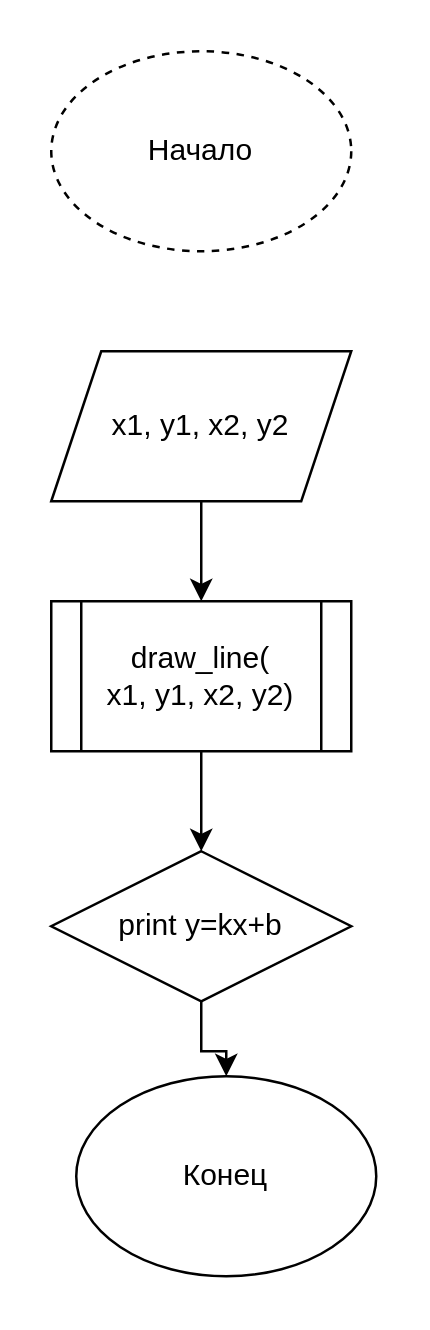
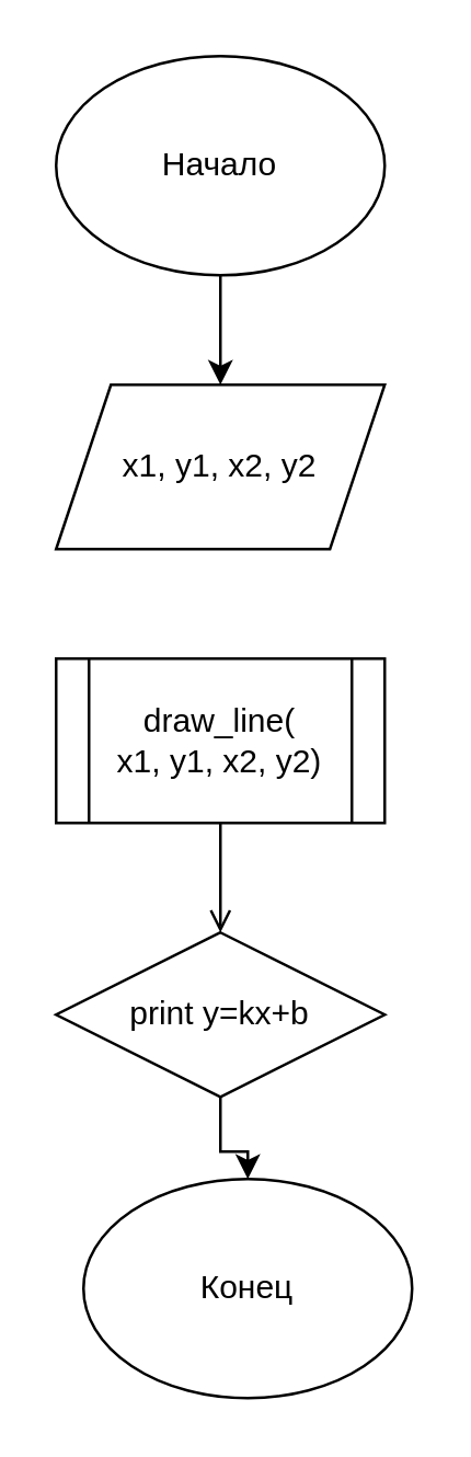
  <mxCell id="0" />
  <mxCell id="1" parent="0" />
- <mxCell id="3" value="Начало" style="ellipse;whiteSpace=wrap;html=1;dashed=1;" vertex="1" parent="1"><mxGeometry x="20" width="120" height="80" as="geometry" y="20" /></mxCell>
- <mxCell id="4" value="" style="edgeStyle=orthogonalEdgeStyle;rounded=0;orthogonalLoop=1;jettySize=auto;html=1;" edge="1" parent="1" source="5" target="7"><mxGeometry relative="1" as="geometry" /></mxCell>
+ <mxCell id="2" value="" style="edgeStyle=orthogonalEdgeStyle;rounded=0;orthogonalLoop=1;jettySize=auto;html=1;" edge="1" parent="1" source="3" target="5"><mxGeometry relative="1" as="geometry" /></mxCell>
+ <mxCell id="3" value="Начало" style="ellipse;whiteSpace=wrap;html=1;" vertex="1" parent="1"><mxGeometry x="20" width="120" height="80" as="geometry" y="20" /></mxCell>
  <mxCell id="5" value="x1, y1, x2, y2" style="shape=parallelogram;perimeter=parallelogramPerimeter;whiteSpace=wrap;html=1;fixedSize=1;" vertex="1" parent="1"><mxGeometry x="20" y="140" width="120" height="60" as="geometry" /></mxCell>
- <mxCell id="6" value="" style="edgeStyle=orthogonalEdgeStyle;rounded=0;orthogonalLoop=1;jettySize=auto;html=1;" edge="1" parent="1" source="7" target="9"><mxGeometry relative="1" as="geometry" /></mxCell>
+ <mxCell id="6" value="" style="edgeStyle=orthogonalEdgeStyle;rounded=0;orthogonalLoop=1;jettySize=auto;html=1;endArrow=open;" edge="1" parent="1" source="7" target="9"><mxGeometry relative="1" as="geometry" /></mxCell>
  <mxCell id="7" value="draw_line(&lt;br&gt;x1, y1, x2, y2)" style="shape=process;whiteSpace=wrap;html=1;backgroundOutline=1;" vertex="1" parent="1"><mxGeometry x="20" y="240" width="120" height="60" as="geometry" /></mxCell>
  <mxCell id="8" value="" style="edgeStyle=orthogonalEdgeStyle;rounded=0;orthogonalLoop=1;jettySize=auto;html=1;" edge="1" parent="1" source="9" target="10"><mxGeometry relative="1" as="geometry" /></mxCell>
  <mxCell id="9" value="print y=kx+b" style="rhombus;whiteSpace=wrap;html=1;" vertex="1" parent="1"><mxGeometry x="20" y="340" width="120" height="60" as="geometry" /></mxCell>
  <mxCell id="10" value="Конец" style="ellipse;whiteSpace=wrap;html=1;" vertex="1" parent="1"><mxGeometry x="30" y="430" width="120" height="80" as="geometry" /></mxCell>
